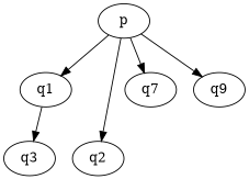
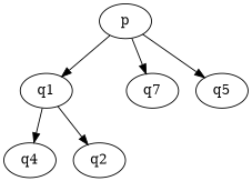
  digraph {
    forcelabels=true
    n1 [label=q1]
-   n2 [label=q3]
+   n2 [label=q4]
    n3 [label=q2]
    n4 [label=q7]
-   n5 [label=q9]
+   n5 [label=q5]
    n6 [label=p]
    n1 -> n2
    n6 -> n1
-   n6 -> n3
+   n1 -> n3
    n6 -> n4
    n6 -> n5
  }
